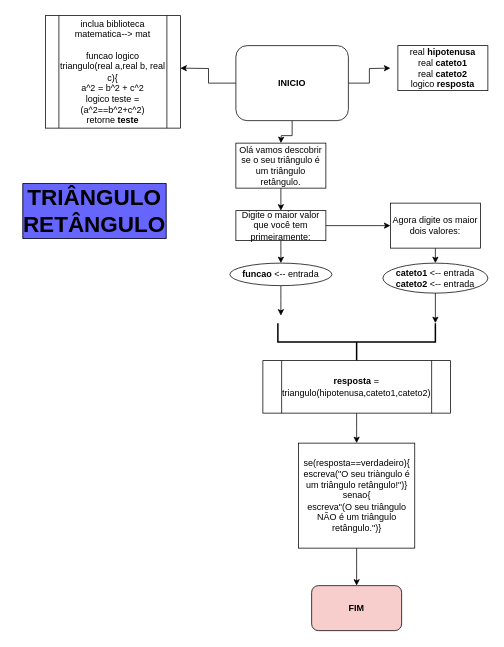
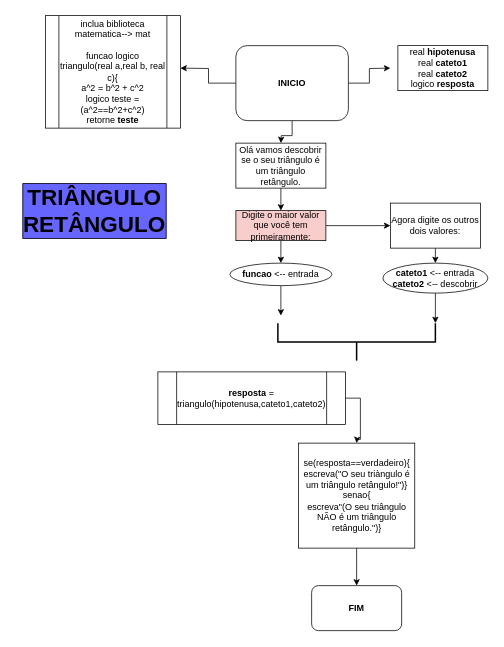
  <mxCell id="0" />
  <mxCell id="1" parent="0" />
  <mxCell id="2" style="edgeStyle=orthogonalEdgeStyle;rounded=0;orthogonalLoop=1;jettySize=auto;html=1;" edge="1" parent="1" source="5"><mxGeometry relative="1" as="geometry"><mxPoint x="240" y="90" as="targetPoint" /></mxGeometry></mxCell>
  <mxCell id="3" style="edgeStyle=orthogonalEdgeStyle;rounded=0;orthogonalLoop=1;jettySize=auto;html=1;" edge="1" parent="1" source="5"><mxGeometry relative="1" as="geometry"><mxPoint x="520" y="90" as="targetPoint" /></mxGeometry></mxCell>
  <mxCell id="4" style="edgeStyle=orthogonalEdgeStyle;rounded=0;orthogonalLoop=1;jettySize=auto;html=1;" edge="1" parent="1" source="5"><mxGeometry relative="1" as="geometry"><mxPoint x="374" y="190" as="targetPoint" /></mxGeometry></mxCell>
  <mxCell id="5" value="&lt;b&gt;INICIO&lt;/b&gt;" style="rounded=1;whiteSpace=wrap;html=1;" vertex="1" parent="1"><mxGeometry x="314" y="60" width="150" height="100" as="geometry" /></mxCell>
  <mxCell id="6" value="inclua biblioteca matematica--&amp;gt; mat&lt;div&gt;&lt;br&gt;&lt;/div&gt;&lt;div&gt;funcao logico triangulo(real a,real b, real c){&lt;/div&gt;&lt;div&gt;a^2 = b^2 + c^2&lt;/div&gt;&lt;div&gt;logico teste = (a^2==b^2+c^2)&lt;/div&gt;&lt;div&gt;retorne &lt;b&gt;teste&lt;/b&gt;&lt;/div&gt;" style="shape=process;whiteSpace=wrap;html=1;backgroundOutline=1;" vertex="1" parent="1"><mxGeometry x="60" y="20" width="180" height="150" as="geometry" /></mxCell>
  <mxCell id="7" value="real &lt;b&gt;hipotenusa&lt;/b&gt;&lt;div&gt;real &lt;b&gt;cateto1&lt;/b&gt;&lt;/div&gt;&lt;div&gt;real &lt;b&gt;cateto2&lt;/b&gt;&lt;/div&gt;&lt;div&gt;logico &lt;b&gt;resposta&lt;/b&gt;&lt;/div&gt;" style="rounded=0;whiteSpace=wrap;html=1;" vertex="1" parent="1"><mxGeometry x="530" y="60" width="120" height="60" as="geometry" /></mxCell>
  <mxCell id="8" style="edgeStyle=orthogonalEdgeStyle;rounded=0;orthogonalLoop=1;jettySize=auto;html=1;" edge="1" parent="1" source="9"><mxGeometry relative="1" as="geometry"><mxPoint x="374" y="280" as="targetPoint" /></mxGeometry></mxCell>
  <mxCell id="9" value="Olá vamos descobrir se o seu triângulo é um triângulo retângulo." style="rounded=0;whiteSpace=wrap;html=1;" vertex="1" parent="1"><mxGeometry x="314" y="190" width="120" height="60" as="geometry" /></mxCell>
  <mxCell id="10" style="edgeStyle=orthogonalEdgeStyle;rounded=0;orthogonalLoop=1;jettySize=auto;html=1;" edge="1" parent="1" source="12"><mxGeometry relative="1" as="geometry"><mxPoint x="374" y="350" as="targetPoint" /></mxGeometry></mxCell>
  <mxCell id="11" style="edgeStyle=orthogonalEdgeStyle;rounded=0;orthogonalLoop=1;jettySize=auto;html=1;" edge="1" parent="1" source="12"><mxGeometry relative="1" as="geometry"><mxPoint x="520" y="300" as="targetPoint" /></mxGeometry></mxCell>
- <mxCell id="12" value="Digite o maior valor que você tem primeiramente:" style="rounded=0;whiteSpace=wrap;html=1;" vertex="1" parent="1"><mxGeometry x="314" y="280" width="120" height="40" as="geometry" /></mxCell>
+ <mxCell id="12" value="Digite o maior valor que você tem primeiramente:" style="rounded=0;whiteSpace=wrap;html=1;fillColor=#f8cecc;" vertex="1" parent="1"><mxGeometry x="314" y="280" width="120" height="40" as="geometry" /></mxCell>
  <mxCell id="13" style="edgeStyle=orthogonalEdgeStyle;rounded=0;orthogonalLoop=1;jettySize=auto;html=1;" edge="1" parent="1" source="14"><mxGeometry relative="1" as="geometry"><mxPoint x="374" y="420" as="targetPoint" /></mxGeometry></mxCell>
  <mxCell id="14" value="&lt;b&gt;funcao &lt;/b&gt;&amp;lt;-- entrada" style="ellipse;whiteSpace=wrap;html=1;" vertex="1" parent="1"><mxGeometry x="306" y="350" width="136" height="30" as="geometry" /></mxCell>
  <mxCell id="15" style="edgeStyle=orthogonalEdgeStyle;rounded=0;orthogonalLoop=1;jettySize=auto;html=1;" edge="1" parent="1" source="16"><mxGeometry relative="1" as="geometry"><mxPoint x="580" y="350" as="targetPoint" /></mxGeometry></mxCell>
- <mxCell id="16" value="Agora digite os maior dois valores:" style="rounded=0;whiteSpace=wrap;html=1;" vertex="1" parent="1"><mxGeometry x="520" y="270" width="120" height="60" as="geometry" /></mxCell>
- <mxCell id="17" value="&lt;b&gt;cateto1 &lt;/b&gt;&amp;lt;-- entrada&lt;div&gt;&lt;b&gt;cateto2 &lt;/b&gt;&amp;lt;-- entrada&lt;/div&gt;" style="ellipse;whiteSpace=wrap;html=1;" vertex="1" parent="1"><mxGeometry x="510" y="350" width="140" height="40" as="geometry" /></mxCell>
+ <mxCell id="16" value="Agora digite os outros dois valores:" style="rounded=0;whiteSpace=wrap;html=1;" vertex="1" parent="1"><mxGeometry x="520" y="270" width="120" height="60" as="geometry" /></mxCell>
+ <mxCell id="17" value="&lt;b&gt;cateto1 &lt;/b&gt;&amp;lt;-- entrada&lt;div&gt;&lt;b&gt;cateto2 &lt;/b&gt;&amp;lt;-- descobrir&lt;/div&gt;" style="ellipse;whiteSpace=wrap;html=1;" vertex="1" parent="1"><mxGeometry x="510" y="350" width="140" height="40" as="geometry" /></mxCell>
  <mxCell id="18" value="" style="strokeWidth=2;html=1;shape=mxgraph.flowchart.annotation_2;align=left;labelPosition=right;pointerEvents=1;direction=north;" vertex="1" parent="1"><mxGeometry x="370" y="430" width="210" height="50" as="geometry" /></mxCell>
  <mxCell id="19" style="edgeStyle=orthogonalEdgeStyle;rounded=0;orthogonalLoop=1;jettySize=auto;html=1;entryX=1;entryY=1;entryDx=0;entryDy=0;entryPerimeter=0;" edge="1" parent="1" source="17" target="18"><mxGeometry relative="1" as="geometry" /></mxCell>
  <mxCell id="20" style="edgeStyle=orthogonalEdgeStyle;rounded=0;orthogonalLoop=1;jettySize=auto;html=1;" edge="1" parent="1" source="21"><mxGeometry relative="1" as="geometry"><mxPoint x="475" y="590" as="targetPoint" /></mxGeometry></mxCell>
- <mxCell id="21" value="&lt;b&gt;resposta &lt;/b&gt;= triangulo(hipotenusa,cateto1,cateto2)" style="shape=process;whiteSpace=wrap;html=1;backgroundOutline=1;" vertex="1" parent="1"><mxGeometry x="350" y="480" width="250" height="70" as="geometry" /></mxCell>
+ <mxCell id="21" value="&lt;b&gt;resposta &lt;/b&gt;= triangulo(hipotenusa,cateto1,cateto2)" style="shape=process;whiteSpace=wrap;html=1;backgroundOutline=1;" vertex="1" parent="1"><mxGeometry x="210" y="495" width="250" height="70" as="geometry" /></mxCell>
  <mxCell id="22" style="edgeStyle=orthogonalEdgeStyle;rounded=0;orthogonalLoop=1;jettySize=auto;html=1;" edge="1" parent="1" source="23"><mxGeometry relative="1" as="geometry"><mxPoint x="475" y="780" as="targetPoint" /></mxGeometry></mxCell>
  <mxCell id="23" value="se(resposta==verdadeiro){&lt;div&gt;escreva(&quot;O seu triàngulo é um triângulo retângulo!&quot;)}&lt;/div&gt;&lt;div&gt;senao{&lt;/div&gt;&lt;div&gt;escreva&quot;(O seu triângulo NÃO é um triângulo retângulo.&quot;)}&lt;/div&gt;" style="rounded=0;whiteSpace=wrap;html=1;" vertex="1" parent="1"><mxGeometry x="397.5" y="590" width="155" height="140" as="geometry" /></mxCell>
- <mxCell id="24" value="&lt;b&gt;FIM&lt;/b&gt;" style="rounded=1;whiteSpace=wrap;html=1;fillColor=#f8cecc;" vertex="1" parent="1"><mxGeometry x="415" y="780" width="120" height="60" as="geometry" /></mxCell>
+ <mxCell id="24" value="&lt;b&gt;FIM&lt;/b&gt;" style="rounded=1;whiteSpace=wrap;html=1;" vertex="1" parent="1"><mxGeometry x="415" y="780" width="120" height="60" as="geometry" /></mxCell>
  <mxCell id="25" value="&lt;b style=&quot;font-size: 30px;&quot;&gt;&lt;font style=&quot;font-size: 30px;&quot;&gt;TRIÂNGULO&lt;/font&gt;&lt;/b&gt;&lt;div style=&quot;font-size: 30px;&quot;&gt;&lt;b&gt;&lt;font style=&quot;font-size: 30px;&quot;&gt;RETÂNGULO&lt;/font&gt;&lt;/b&gt;&lt;/div&gt;" style="text;html=1;align=center;verticalAlign=middle;resizable=0;points=[];autosize=1;strokeColor=none;fillColor=none;labelBorderColor=default;labelBackgroundColor=#6666FF;" vertex="1" parent="1"><mxGeometry x="20" y="235" width="210" height="90" as="geometry" /></mxCell>
